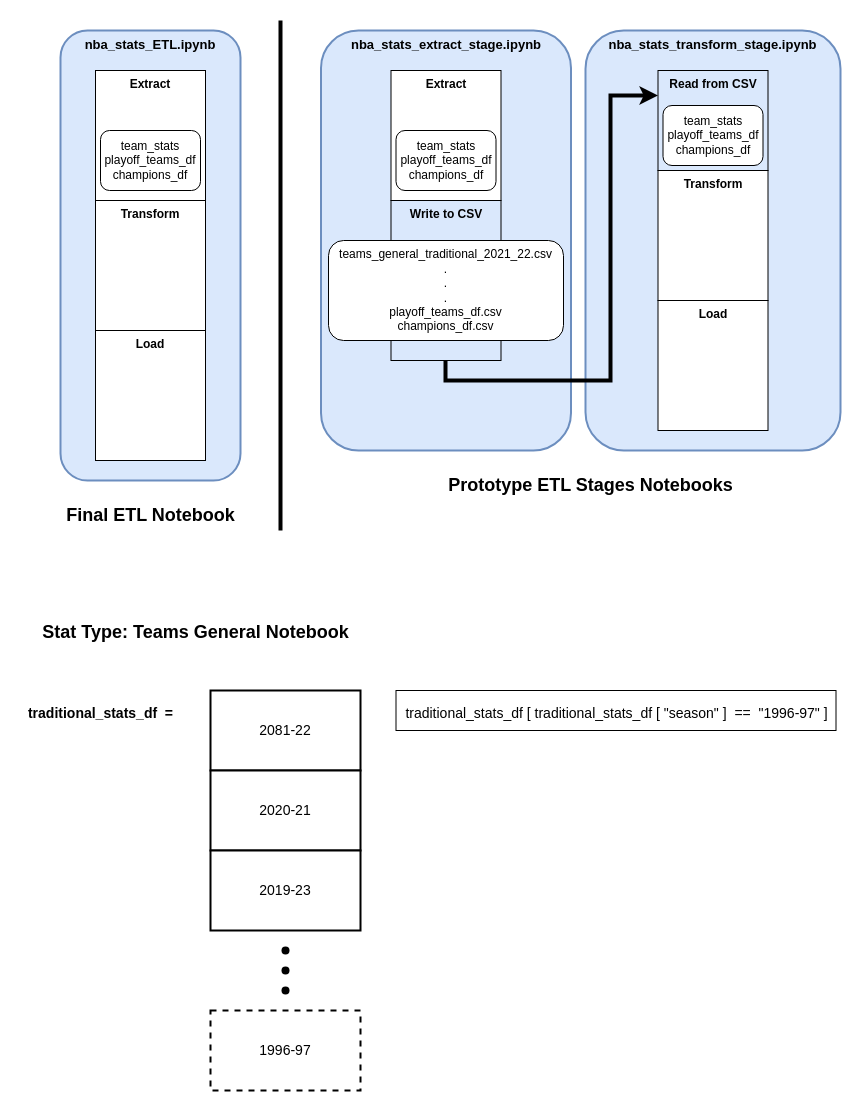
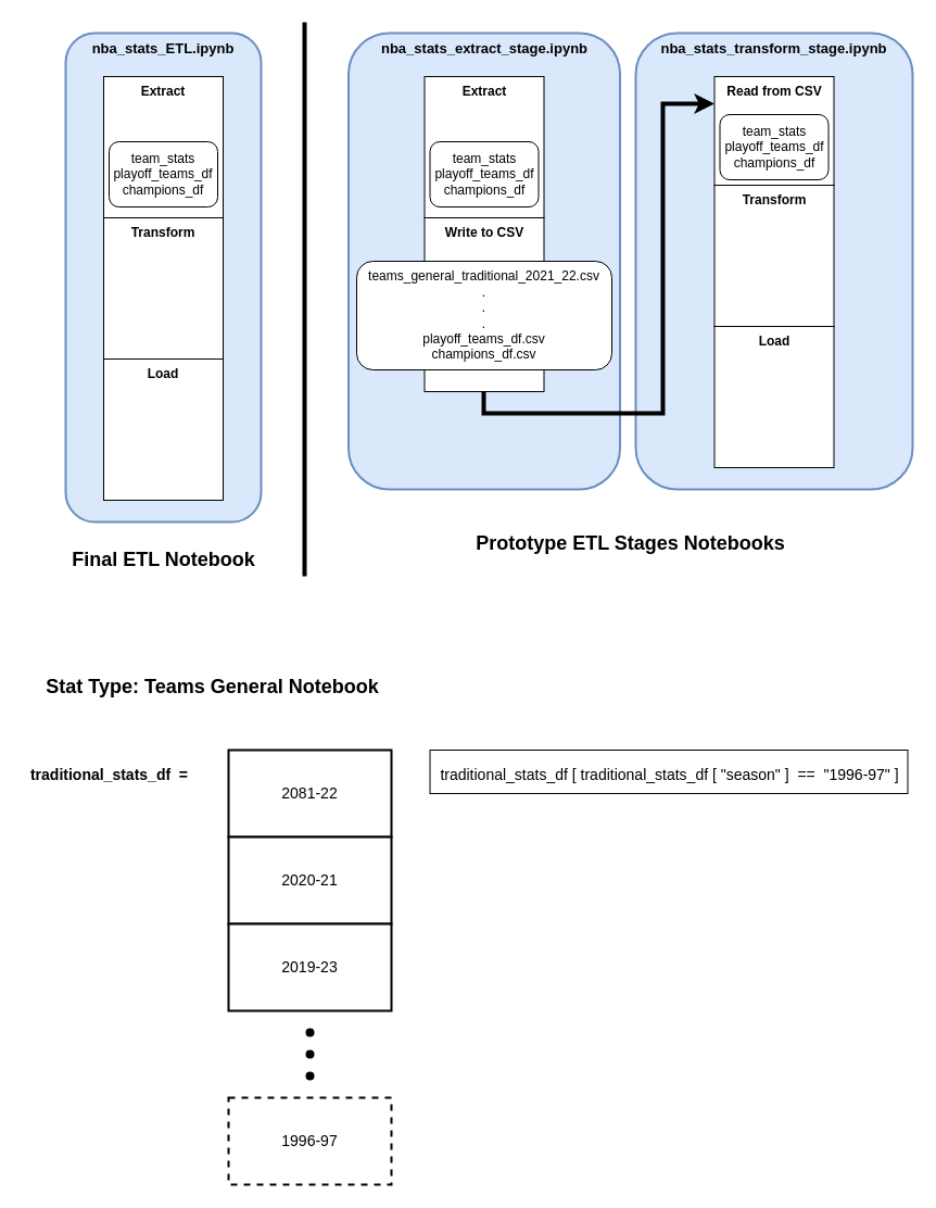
  <mxCell id="0" />
  <mxCell id="1" parent="0" />
  <mxCell id="2" value="nba_stats_transform_stage.ipynb" style="rounded=1;whiteSpace=wrap;html=1;verticalAlign=top;fillColor=#dae8fc;strokeColor=#6c8ebf;fontStyle=1;fontSize=13;labelBorderColor=none;gradientColor=none;strokeWidth=2;" vertex="1" parent="1"><mxGeometry x="585" y="30" width="255" height="420" as="geometry" /></mxCell>
  <mxCell id="3" value="nba_stats_extract_stage.ipynb" style="rounded=1;whiteSpace=wrap;html=1;verticalAlign=top;fillColor=#dae8fc;strokeColor=#6c8ebf;fontStyle=1;fontSize=13;labelBorderColor=none;gradientColor=none;strokeWidth=2;" vertex="1" parent="1"><mxGeometry x="320.5" y="30" width="250" height="420" as="geometry" /></mxCell>
  <mxCell id="4" value="nba_stats_ETL.ipynb" style="rounded=1;whiteSpace=wrap;html=1;verticalAlign=top;fillColor=#dae8fc;strokeColor=#6c8ebf;fontStyle=1;fontSize=13;labelBorderColor=none;gradientColor=none;strokeWidth=2;" parent="1" vertex="1"><mxGeometry x="60" y="30" width="180" height="450" as="geometry" /></mxCell>
  <mxCell id="5" value="Extract" style="rounded=0;whiteSpace=wrap;html=1;verticalAlign=top;fontStyle=1" parent="1" vertex="1"><mxGeometry x="95" y="70" width="110" height="130" as="geometry" /></mxCell>
  <mxCell id="6" value="Load" style="rounded=0;whiteSpace=wrap;html=1;verticalAlign=top;fontStyle=1" parent="1" vertex="1"><mxGeometry x="95" y="330" width="110" height="130" as="geometry" /></mxCell>
  <mxCell id="7" value="Transform" style="rounded=0;whiteSpace=wrap;html=1;verticalAlign=top;fontStyle=1" parent="1" vertex="1"><mxGeometry x="95" y="200" width="110" height="130" as="geometry" /></mxCell>
  <mxCell id="8" value="Extract" style="rounded=0;whiteSpace=wrap;html=1;verticalAlign=top;fontStyle=1" parent="1" vertex="1"><mxGeometry x="390.5" y="70" width="110" height="130" as="geometry" /></mxCell>
- <mxCell id="9" value="Write to CSV" style="rounded=0;whiteSpace=wrap;html=1;verticalAlign=top;fontStyle=1;fillColor=#dae8fc;" parent="1" vertex="1"><mxGeometry x="390.5" y="200" width="110" height="160" as="geometry" /></mxCell>
- <mxCell id="10" value="Read from CSV" style="rounded=0;whiteSpace=wrap;html=1;verticalAlign=top;fontStyle=1;fillColor=#dae8fc;" parent="1" vertex="1"><mxGeometry x="657.5" y="70" width="110" height="100" as="geometry" /></mxCell>
+ <mxCell id="9" value="Write to CSV" style="rounded=0;whiteSpace=wrap;html=1;verticalAlign=top;fontStyle=1" parent="1" vertex="1"><mxGeometry x="390.5" y="200" width="110" height="160" as="geometry" /></mxCell>
+ <mxCell id="10" value="Read from CSV" style="rounded=0;whiteSpace=wrap;html=1;verticalAlign=top;fontStyle=1" parent="1" vertex="1"><mxGeometry x="657.5" y="70" width="110" height="100" as="geometry" /></mxCell>
  <mxCell id="11" value="Transform" style="rounded=0;whiteSpace=wrap;html=1;verticalAlign=top;fontStyle=1" parent="1" vertex="1"><mxGeometry x="657.5" y="170" width="110" height="130" as="geometry" /></mxCell>
  <mxCell id="12" value="Load" style="rounded=0;whiteSpace=wrap;html=1;verticalAlign=top;fontStyle=1" parent="1" vertex="1"><mxGeometry x="657.5" y="300" width="110" height="130" as="geometry" /></mxCell>
  <mxCell id="13" value="team_stats&lt;br&gt;playoff_teams_df&lt;br&gt;champions_df" style="rounded=1;whiteSpace=wrap;html=1;spacing=2;" parent="1" vertex="1"><mxGeometry x="662.5" y="105" width="100" height="60" as="geometry" /></mxCell>
  <mxCell id="14" value="team_stats&lt;br&gt;playoff_teams_df&lt;br&gt;champions_df" style="rounded=1;whiteSpace=wrap;html=1;spacing=2;" parent="1" vertex="1"><mxGeometry x="100" y="130" width="100" height="60" as="geometry" /></mxCell>
  <mxCell id="15" value="teams_general_traditional_2021_22.csv&lt;br&gt;.&lt;br&gt;.&lt;br&gt;.&lt;br&gt;playoff_teams_df.csv&lt;br&gt;champions_df.csv" style="rounded=1;whiteSpace=wrap;html=1;spacing=2;" parent="1" vertex="1"><mxGeometry x="328" y="240" width="235" height="100" as="geometry" /></mxCell>
  <mxCell id="16" value="team_stats&lt;br&gt;playoff_teams_df&lt;br&gt;champions_df" style="rounded=1;whiteSpace=wrap;html=1;spacing=2;" parent="1" vertex="1"><mxGeometry x="395.5" y="130" width="100" height="60" as="geometry" /></mxCell>
  <mxCell id="17" value="" style="endArrow=none;html=1;rounded=0;fontSize=13;strokeWidth=4;" edge="1" parent="1"><mxGeometry width="50" height="50" relative="1" as="geometry"><mxPoint x="280" y="530" as="sourcePoint" /><mxPoint x="280" y="20" as="targetPoint" /></mxGeometry></mxCell>
  <mxCell id="18" value="" style="endArrow=classic;html=1;rounded=0;fontSize=13;strokeWidth=4;entryX=0;entryY=0.25;entryDx=0;entryDy=0;" edge="1" parent="1" target="10"><mxGeometry width="50" height="50" relative="1" as="geometry"><mxPoint x="445" y="360" as="sourcePoint" /><mxPoint x="638" y="280" as="targetPoint" /><Array as="points"><mxPoint x="445" y="380" /><mxPoint x="610" y="380" /><mxPoint x="610" y="95" /></Array></mxGeometry></mxCell>
  <mxCell id="19" value="Final ETL Notebook" style="text;strokeColor=none;fillColor=none;html=1;fontSize=18;fontStyle=1;verticalAlign=middle;align=center;labelBorderColor=none;" vertex="1" parent="1"><mxGeometry x="60" y="495" width="180" height="40" as="geometry" /></mxCell>
- <mxCell id="20" value="Prototype ETL Stages Notebooks" style="text;strokeColor=none;fillColor=none;html=1;fontSize=18;fontStyle=1;verticalAlign=middle;align=center;labelBorderColor=none;" vertex="1" parent="1"><mxGeometry x="440" y="465" width="300" height="40" as="geometry" /></mxCell>
+ <mxCell id="20" value="Prototype ETL Stages Notebooks" style="text;strokeColor=none;fillColor=none;html=1;fontSize=18;fontStyle=1;verticalAlign=middle;align=center;labelBorderColor=none;" vertex="1" parent="1"><mxGeometry x="430" y="480" width="300" height="40" as="geometry" /></mxCell>
  <mxCell id="21" value="&lt;font style=&quot;font-size: 18px&quot;&gt;Stat Type: Teams General Notebook&lt;/font&gt;" style="text;strokeColor=none;fillColor=none;html=1;fontSize=24;fontStyle=1;verticalAlign=middle;align=center;labelBorderColor=none;" vertex="1" parent="1"><mxGeometry x="30" y="610" width="330" height="40" as="geometry" /></mxCell>
  <mxCell id="22" value="2081-22" style="rounded=0;whiteSpace=wrap;html=1;labelBorderColor=none;fontSize=14;strokeWidth=2;gradientColor=none;" vertex="1" parent="1"><mxGeometry x="210" y="690" width="150" height="80" as="geometry" /></mxCell>
  <mxCell id="23" value="2020-21" style="rounded=0;whiteSpace=wrap;html=1;labelBorderColor=none;fontSize=14;strokeWidth=2;gradientColor=none;" vertex="1" parent="1"><mxGeometry x="210" y="770" width="150" height="80" as="geometry" /></mxCell>
  <mxCell id="24" value="2019-23" style="rounded=0;whiteSpace=wrap;html=1;labelBorderColor=none;fontSize=14;strokeWidth=2;gradientColor=none;" vertex="1" parent="1"><mxGeometry x="210" y="850" width="150" height="80" as="geometry" /></mxCell>
  <mxCell id="25" value="1996-97" style="rounded=0;whiteSpace=wrap;html=1;labelBorderColor=none;fontSize=14;strokeWidth=2;gradientColor=none;dashed=1;" vertex="1" parent="1"><mxGeometry x="210" y="1010" width="150" height="80" as="geometry" /></mxCell>
  <mxCell id="26" value="" style="shape=waypoint;sketch=0;fillStyle=solid;size=6;pointerEvents=1;points=[];fillColor=none;resizable=0;rotatable=0;perimeter=centerPerimeter;snapToPoint=1;labelBorderColor=none;fontSize=14;strokeWidth=2;" vertex="1" parent="1"><mxGeometry x="265" y="930" width="40" height="40" as="geometry" /></mxCell>
  <mxCell id="27" value="" style="shape=waypoint;sketch=0;fillStyle=solid;size=6;pointerEvents=1;points=[];fillColor=none;resizable=0;rotatable=0;perimeter=centerPerimeter;snapToPoint=1;labelBorderColor=none;fontSize=14;strokeWidth=2;" vertex="1" parent="1"><mxGeometry x="265" y="950" width="40" height="40" as="geometry" /></mxCell>
  <mxCell id="28" value="" style="shape=waypoint;sketch=0;fillStyle=solid;size=6;pointerEvents=1;points=[];fillColor=none;resizable=0;rotatable=0;perimeter=centerPerimeter;snapToPoint=1;labelBorderColor=none;fontSize=14;strokeWidth=2;" vertex="1" parent="1"><mxGeometry x="265" y="970" width="40" height="40" as="geometry" /></mxCell>
  <mxCell id="29" value="&lt;font style=&quot;font-size: 14px&quot;&gt;traditional_stats_df&amp;nbsp; =&lt;/font&gt;" style="text;strokeColor=none;fillColor=none;html=1;fontSize=24;fontStyle=1;verticalAlign=middle;align=center;labelBorderColor=none;" vertex="1" parent="1"><mxGeometry x="20" y="690" width="160" height="40" as="geometry" /></mxCell>
  <mxCell id="30" value="&lt;font style=&quot;font-size: 14px&quot;&gt;traditional_stats_df [ traditional_stats_df [ &quot;season&quot; ]&amp;nbsp; ==&amp;nbsp; &quot;1996-97&quot; ]&lt;/font&gt;" style="text;html=1;fontSize=24;fontStyle=0;verticalAlign=middle;align=center;labelBorderColor=none;labelBackgroundColor=default;spacingLeft=0;spacingRight=0;fillColor=default;strokeColor=default;" vertex="1" parent="1"><mxGeometry x="395.5" y="690" width="440" height="40" as="geometry" /></mxCell>
